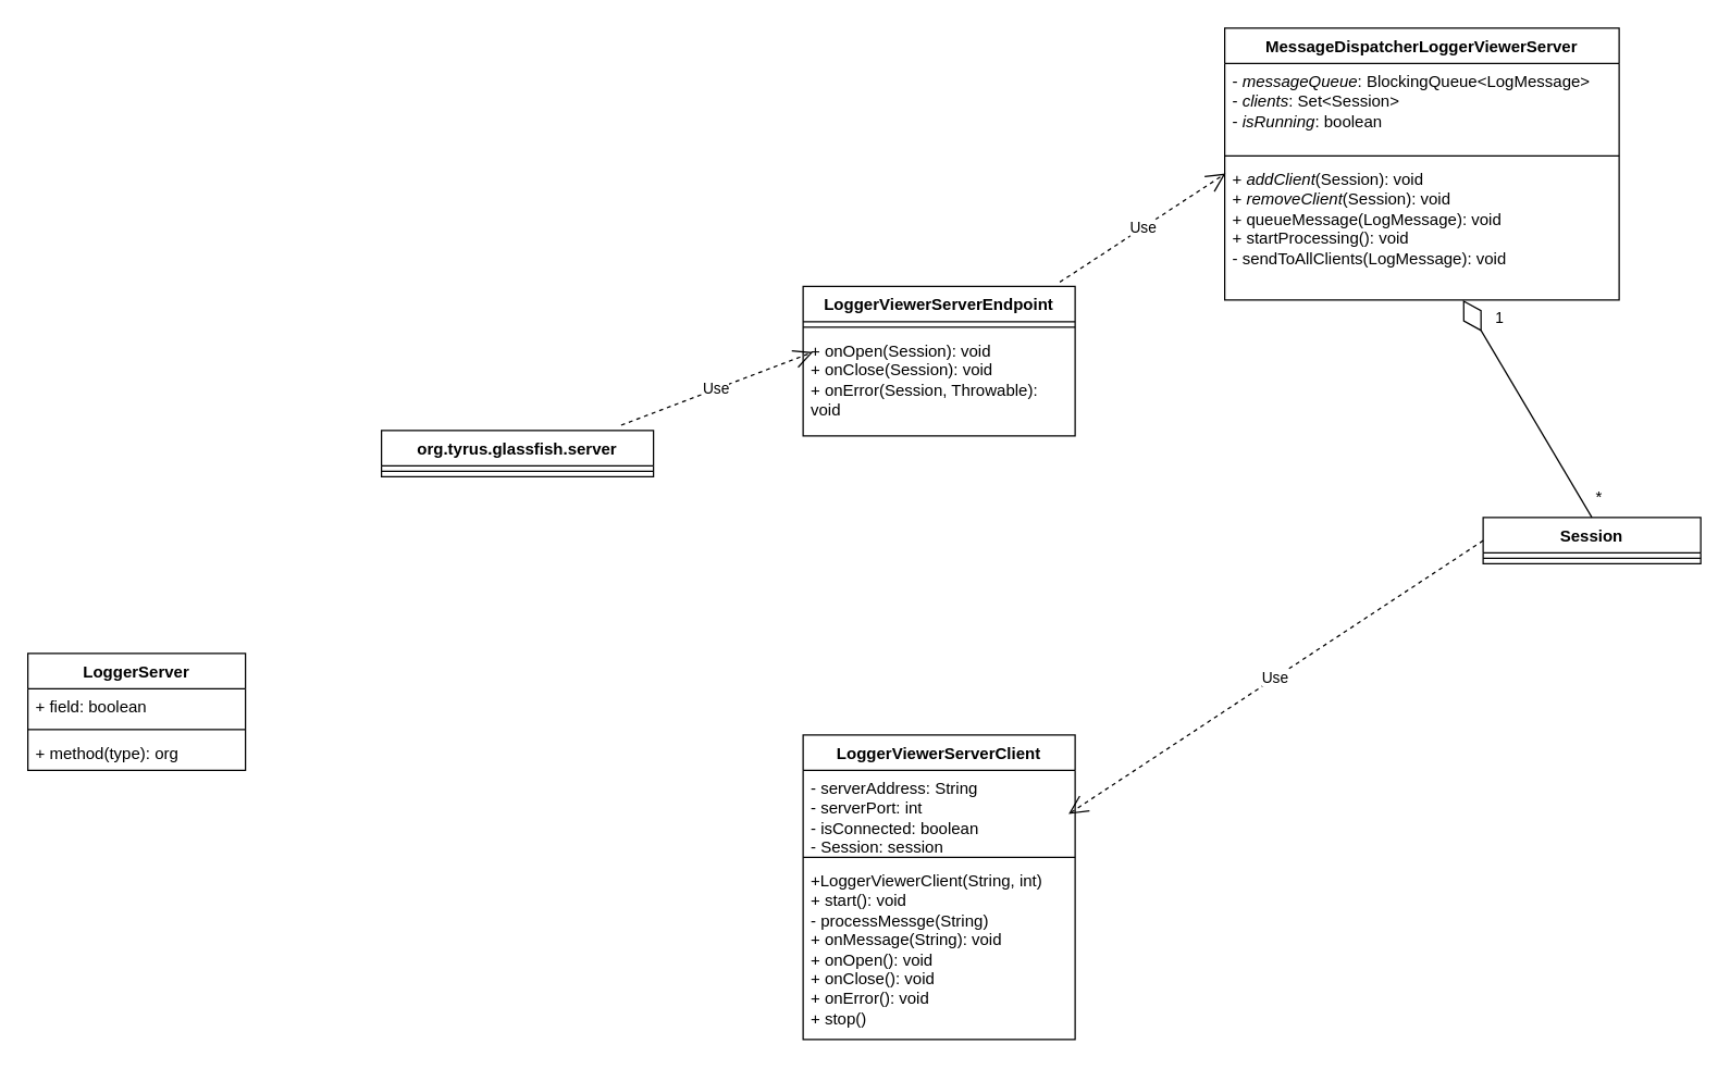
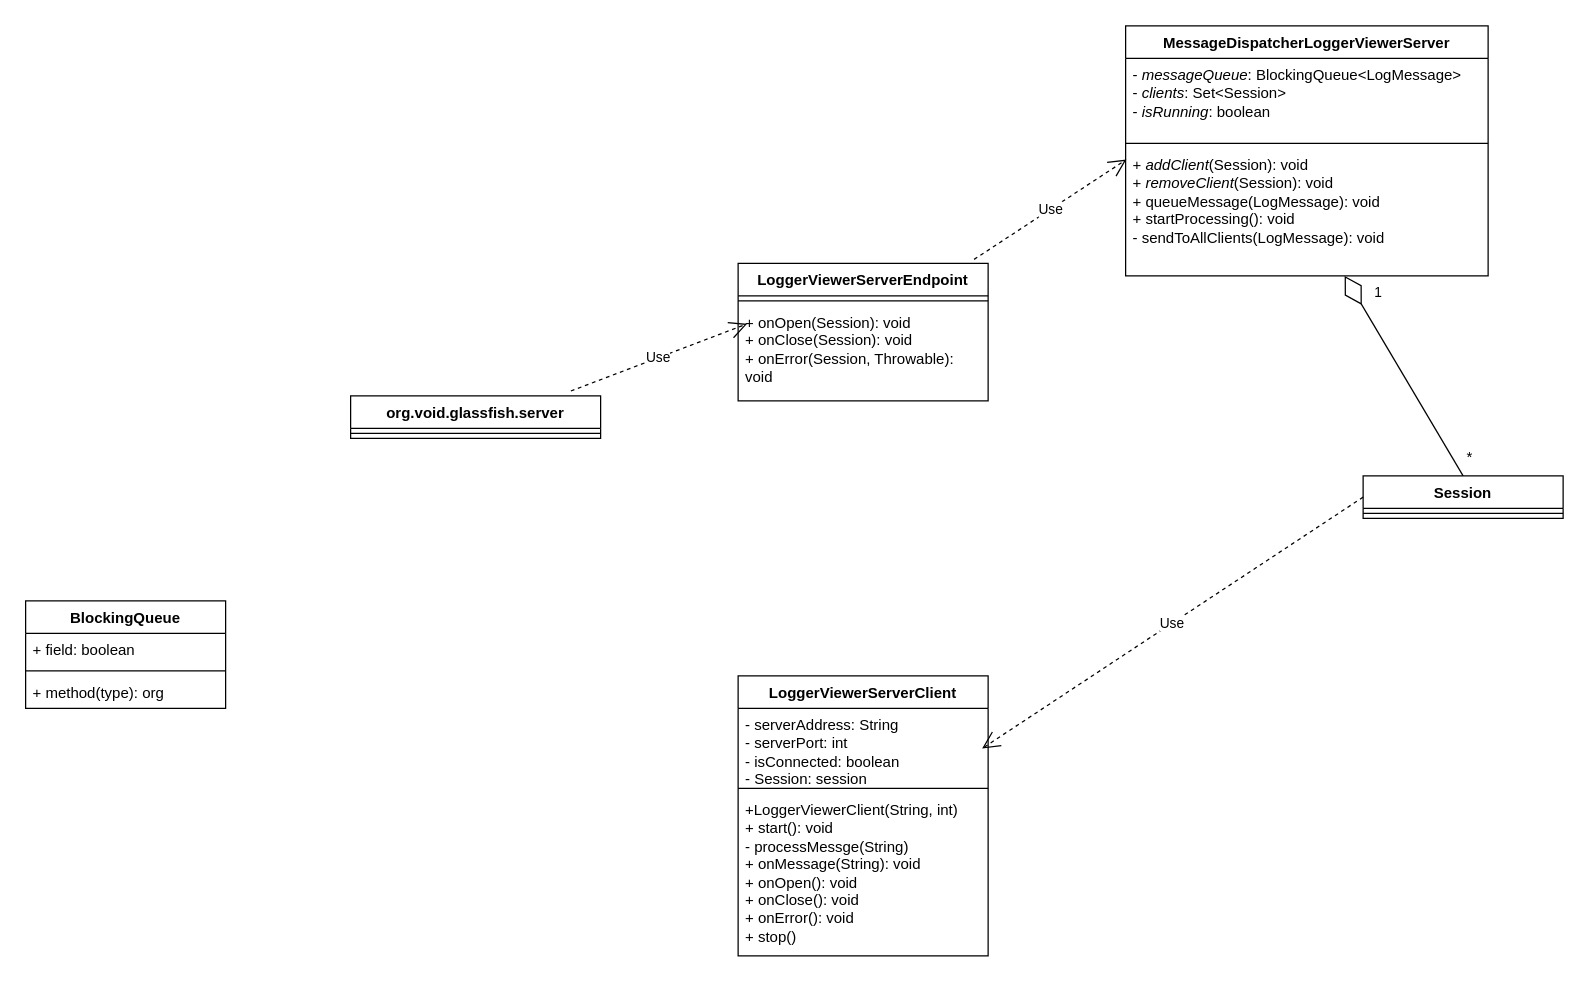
  <mxCell id="0" />
  <mxCell id="1" parent="0" />
  <mxCell id="2" value="MessageDispatcherLoggerViewerServer" style="swimlane;fontStyle=1;align=center;verticalAlign=top;childLayout=stackLayout;horizontal=1;startSize=26;horizontalStack=0;resizeParent=1;resizeParentMax=0;resizeLast=0;collapsible=1;marginBottom=0;whiteSpace=wrap;html=1;" vertex="1" parent="1"><mxGeometry x="900" y="20" width="290" height="200" as="geometry" /></mxCell>
  <mxCell id="3" value="- &lt;i&gt;messageQueue&lt;/i&gt;: BlockingQueue&amp;lt;LogMessage&amp;gt;&lt;div&gt;- &lt;i&gt;clients&lt;/i&gt;: Set&amp;lt;Session&amp;gt;&lt;/div&gt;&lt;div&gt;- &lt;i&gt;isRunning&lt;/i&gt;: boolean&lt;/div&gt;" style="text;strokeColor=none;fillColor=none;align=left;verticalAlign=top;spacingLeft=4;spacingRight=4;overflow=hidden;rotatable=0;points=[[0,0.5],[1,0.5]];portConstraint=eastwest;whiteSpace=wrap;html=1;" vertex="1" parent="2"><mxGeometry y="26" width="290" height="64" as="geometry" /></mxCell>
  <mxCell id="4" value="" style="line;strokeWidth=1;fillColor=none;align=left;verticalAlign=middle;spacingTop=-1;spacingLeft=3;spacingRight=3;rotatable=0;labelPosition=right;points=[];portConstraint=eastwest;strokeColor=inherit;" vertex="1" parent="2"><mxGeometry y="90" width="290" height="8" as="geometry" /></mxCell>
  <mxCell id="5" value="+ &lt;i&gt;addClient&lt;/i&gt;(Session): void&lt;div&gt;+ &lt;i&gt;removeClient&lt;/i&gt;(Session): void&lt;/div&gt;&lt;div&gt;+ queueMessage(LogMessage): void&lt;/div&gt;&lt;div&gt;+ startProcessing(): void&lt;/div&gt;&lt;div&gt;- sendToAllClients(LogMessage): void&lt;/div&gt;" style="text;strokeColor=none;fillColor=none;align=left;verticalAlign=top;spacingLeft=4;spacingRight=4;overflow=hidden;rotatable=0;points=[[0,0.5],[1,0.5]];portConstraint=eastwest;whiteSpace=wrap;html=1;" vertex="1" parent="2"><mxGeometry y="98" width="290" height="102" as="geometry" /></mxCell>
  <mxCell id="6" value="LoggerViewerServerEndpoint" style="swimlane;fontStyle=1;align=center;verticalAlign=top;childLayout=stackLayout;horizontal=1;startSize=26;horizontalStack=0;resizeParent=1;resizeParentMax=0;resizeLast=0;collapsible=1;marginBottom=0;whiteSpace=wrap;html=1;" vertex="1" parent="1"><mxGeometry x="590" y="210" width="200" height="110" as="geometry" /></mxCell>
  <mxCell id="7" value="" style="line;strokeWidth=1;fillColor=none;align=left;verticalAlign=middle;spacingTop=-1;spacingLeft=3;spacingRight=3;rotatable=0;labelPosition=right;points=[];portConstraint=eastwest;strokeColor=inherit;" vertex="1" parent="6"><mxGeometry y="26" width="200" height="8" as="geometry" /></mxCell>
  <mxCell id="8" value="+ onOpen(Session): void&lt;div&gt;+ onClose(Session): void&lt;/div&gt;&lt;div&gt;+ onError(Session, Throwable): void&lt;/div&gt;" style="text;strokeColor=none;fillColor=none;align=left;verticalAlign=top;spacingLeft=4;spacingRight=4;overflow=hidden;rotatable=0;points=[[0,0.5],[1,0.5]];portConstraint=eastwest;whiteSpace=wrap;html=1;" vertex="1" parent="6"><mxGeometry y="34" width="200" height="76" as="geometry" /></mxCell>
  <mxCell id="9" value="LoggerViewerServerClient" style="swimlane;fontStyle=1;align=center;verticalAlign=top;childLayout=stackLayout;horizontal=1;startSize=26;horizontalStack=0;resizeParent=1;resizeParentMax=0;resizeLast=0;collapsible=1;marginBottom=0;whiteSpace=wrap;html=1;" vertex="1" parent="1"><mxGeometry x="590" y="540" width="200" height="224" as="geometry" /></mxCell>
  <mxCell id="10" value="- serverAddress: String&lt;div&gt;- serverPort: int&lt;/div&gt;&lt;div&gt;- isConnected: boolean&lt;/div&gt;&lt;div&gt;- Session: session&lt;/div&gt;&lt;div&gt;- messageQueue: BlockingQueue&lt;/div&gt;&lt;div&gt;&lt;br&gt;&lt;/div&gt;" style="text;strokeColor=none;fillColor=none;align=left;verticalAlign=top;spacingLeft=4;spacingRight=4;overflow=hidden;rotatable=0;points=[[0,0.5],[1,0.5]];portConstraint=eastwest;whiteSpace=wrap;html=1;" vertex="1" parent="9"><mxGeometry y="26" width="200" height="60" as="geometry" /></mxCell>
  <mxCell id="11" value="" style="line;strokeWidth=1;fillColor=none;align=left;verticalAlign=middle;spacingTop=-1;spacingLeft=3;spacingRight=3;rotatable=0;labelPosition=right;points=[];portConstraint=eastwest;strokeColor=inherit;" vertex="1" parent="9"><mxGeometry y="86" width="200" height="8" as="geometry" /></mxCell>
  <mxCell id="12" value="&lt;div&gt;+LoggerViewerClient(String, int)&lt;/div&gt;+ start(): void&lt;div&gt;- processMessge(String)&lt;/div&gt;&lt;div&gt;+ onMessage(String): void&amp;nbsp;&lt;/div&gt;&lt;div&gt;+ onOpen(): void&lt;/div&gt;&lt;div&gt;+ onClose(): void&lt;/div&gt;&lt;div&gt;+ onError(): void&lt;/div&gt;&lt;div&gt;+ stop()&lt;/div&gt;" style="text;strokeColor=none;fillColor=none;align=left;verticalAlign=top;spacingLeft=4;spacingRight=4;overflow=hidden;rotatable=0;points=[[0,0.5],[1,0.5]];portConstraint=eastwest;whiteSpace=wrap;html=1;" vertex="1" parent="9"><mxGeometry y="94" width="200" height="130" as="geometry" /></mxCell>
- <mxCell id="13" value="LoggerServer" style="swimlane;fontStyle=1;align=center;verticalAlign=top;childLayout=stackLayout;horizontal=1;startSize=26;horizontalStack=0;resizeParent=1;resizeParentMax=0;resizeLast=0;collapsible=1;marginBottom=0;whiteSpace=wrap;html=1;" vertex="1" parent="1"><mxGeometry x="20" y="480" width="160" height="86" as="geometry" /></mxCell>
+ <mxCell id="13" value="BlockingQueue" style="swimlane;fontStyle=1;align=center;verticalAlign=top;childLayout=stackLayout;horizontal=1;startSize=26;horizontalStack=0;resizeParent=1;resizeParentMax=0;resizeLast=0;collapsible=1;marginBottom=0;whiteSpace=wrap;html=1;" vertex="1" parent="1"><mxGeometry x="20" y="480" width="160" height="86" as="geometry" /></mxCell>
  <mxCell id="14" value="+ field: boolean" style="text;strokeColor=none;fillColor=none;align=left;verticalAlign=top;spacingLeft=4;spacingRight=4;overflow=hidden;rotatable=0;points=[[0,0.5],[1,0.5]];portConstraint=eastwest;whiteSpace=wrap;html=1;" vertex="1" parent="13"><mxGeometry y="26" width="160" height="26" as="geometry" /></mxCell>
  <mxCell id="15" value="" style="line;strokeWidth=1;fillColor=none;align=left;verticalAlign=middle;spacingTop=-1;spacingLeft=3;spacingRight=3;rotatable=0;labelPosition=right;points=[];portConstraint=eastwest;strokeColor=inherit;" vertex="1" parent="13"><mxGeometry y="52" width="160" height="8" as="geometry" /></mxCell>
  <mxCell id="16" value="+ method(type): org" style="text;strokeColor=none;fillColor=none;align=left;verticalAlign=top;spacingLeft=4;spacingRight=4;overflow=hidden;rotatable=0;points=[[0,0.5],[1,0.5]];portConstraint=eastwest;whiteSpace=wrap;html=1;" vertex="1" parent="13"><mxGeometry y="60" width="160" height="26" as="geometry" /></mxCell>
- <mxCell id="17" value="org.tyrus.glassfish.server" style="swimlane;fontStyle=1;align=center;verticalAlign=top;childLayout=stackLayout;horizontal=1;startSize=26;horizontalStack=0;resizeParent=1;resizeParentMax=0;resizeLast=0;collapsible=1;marginBottom=0;whiteSpace=wrap;html=1;" vertex="1" parent="1"><mxGeometry x="280" y="316" width="200" height="34" as="geometry" /></mxCell>
+ <mxCell id="17" value="org.void.glassfish.server" style="swimlane;fontStyle=1;align=center;verticalAlign=top;childLayout=stackLayout;horizontal=1;startSize=26;horizontalStack=0;resizeParent=1;resizeParentMax=0;resizeLast=0;collapsible=1;marginBottom=0;whiteSpace=wrap;html=1;" vertex="1" parent="1"><mxGeometry x="280" y="316" width="200" height="34" as="geometry" /></mxCell>
  <mxCell id="18" value="" style="line;strokeWidth=1;fillColor=none;align=left;verticalAlign=middle;spacingTop=-1;spacingLeft=3;spacingRight=3;rotatable=0;labelPosition=right;points=[];portConstraint=eastwest;strokeColor=inherit;" vertex="1" parent="17"><mxGeometry y="26" width="200" height="8" as="geometry" /></mxCell>
  <mxCell id="19" value="Use" style="endArrow=open;endSize=12;dashed=1;html=1;rounded=0;exitX=0.881;exitY=-0.114;exitDx=0;exitDy=0;exitPerimeter=0;entryX=0.036;entryY=0.189;entryDx=0;entryDy=0;entryPerimeter=0;" edge="1" parent="1" source="17" target="8"><mxGeometry width="160" relative="1" as="geometry"><mxPoint x="590" y="249" as="sourcePoint" /><mxPoint x="470" y="110" as="targetPoint" /></mxGeometry></mxCell>
  <mxCell id="20" value="Use" style="endArrow=open;endSize=12;dashed=1;html=1;rounded=0;exitX=0.944;exitY=-0.029;exitDx=0;exitDy=0;entryX=0.002;entryY=0.088;entryDx=0;entryDy=0;exitPerimeter=0;entryPerimeter=0;" edge="1" parent="1" source="6" target="5"><mxGeometry width="160" relative="1" as="geometry"><mxPoint x="820" y="40" as="sourcePoint" /><mxPoint x="720" y="150" as="targetPoint" /></mxGeometry></mxCell>
  <mxCell id="21" value="Session" style="swimlane;fontStyle=1;align=center;verticalAlign=top;childLayout=stackLayout;horizontal=1;startSize=26;horizontalStack=0;resizeParent=1;resizeParentMax=0;resizeLast=0;collapsible=1;marginBottom=0;whiteSpace=wrap;html=1;" vertex="1" parent="1"><mxGeometry x="1090" y="380" width="160" height="34" as="geometry" /></mxCell>
  <mxCell id="22" value="" style="line;strokeWidth=1;fillColor=none;align=left;verticalAlign=middle;spacingTop=-1;spacingLeft=3;spacingRight=3;rotatable=0;labelPosition=right;points=[];portConstraint=eastwest;strokeColor=inherit;" vertex="1" parent="21"><mxGeometry y="26" width="160" height="8" as="geometry" /></mxCell>
  <mxCell id="23" value="" style="endArrow=diamondThin;endFill=0;endSize=24;html=1;rounded=0;exitX=0.5;exitY=0;exitDx=0;exitDy=0;" edge="1" parent="1" source="21" target="5"><mxGeometry width="160" relative="1" as="geometry"><mxPoint x="970" y="260" as="sourcePoint" /><mxPoint x="1130" y="260" as="targetPoint" /></mxGeometry></mxCell>
  <mxCell id="24" value="1" style="edgeLabel;html=1;align=center;verticalAlign=middle;resizable=0;points=[];" vertex="1" connectable="0" parent="23"><mxGeometry x="0.738" y="-16" relative="1" as="geometry"><mxPoint as="offset" /></mxGeometry></mxCell>
  <mxCell id="25" value="*" style="text;html=1;align=center;verticalAlign=middle;resizable=0;points=[];autosize=1;strokeColor=none;fillColor=none;" vertex="1" parent="1"><mxGeometry x="1160" y="350" width="30" height="30" as="geometry" /></mxCell>
  <mxCell id="26" value="Use" style="endArrow=open;endSize=12;dashed=1;html=1;rounded=0;exitX=0;exitY=0.5;exitDx=0;exitDy=0;entryX=0.976;entryY=-0.276;entryDx=0;entryDy=0;entryPerimeter=0;" edge="1" parent="1" source="21" target="12"><mxGeometry width="160" relative="1" as="geometry"><mxPoint x="1090" y="559" as="sourcePoint" /><mxPoint x="800" y="540" as="targetPoint" /></mxGeometry></mxCell>
